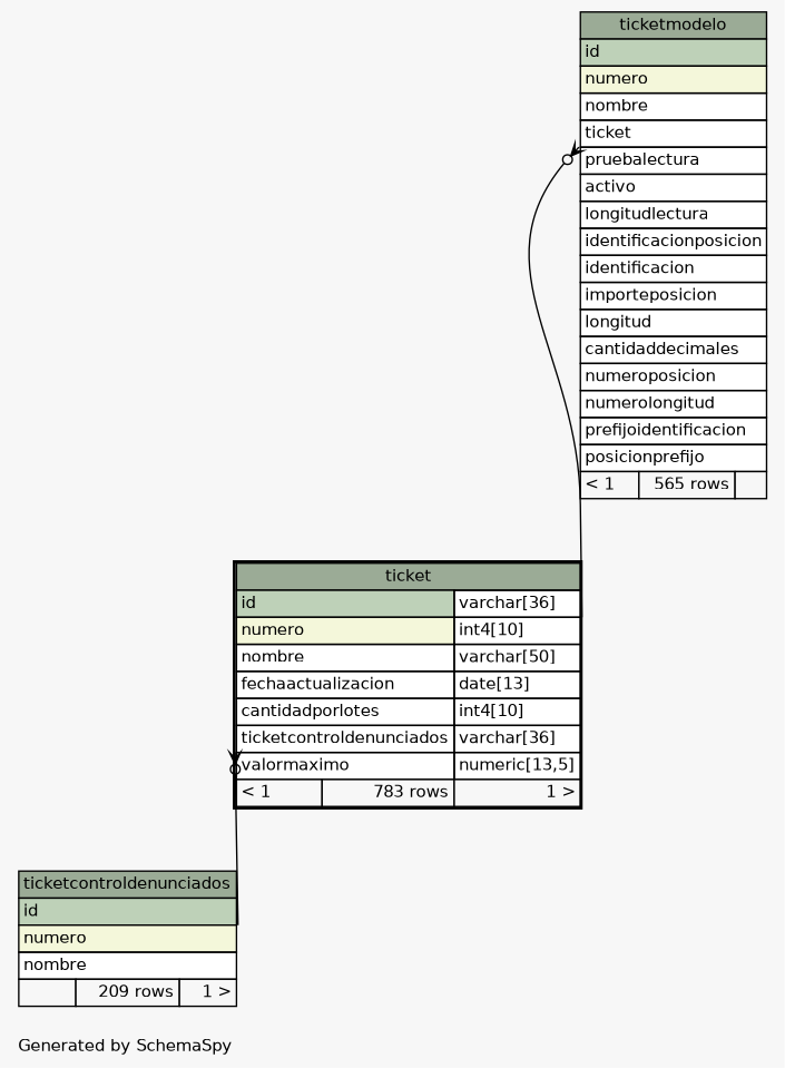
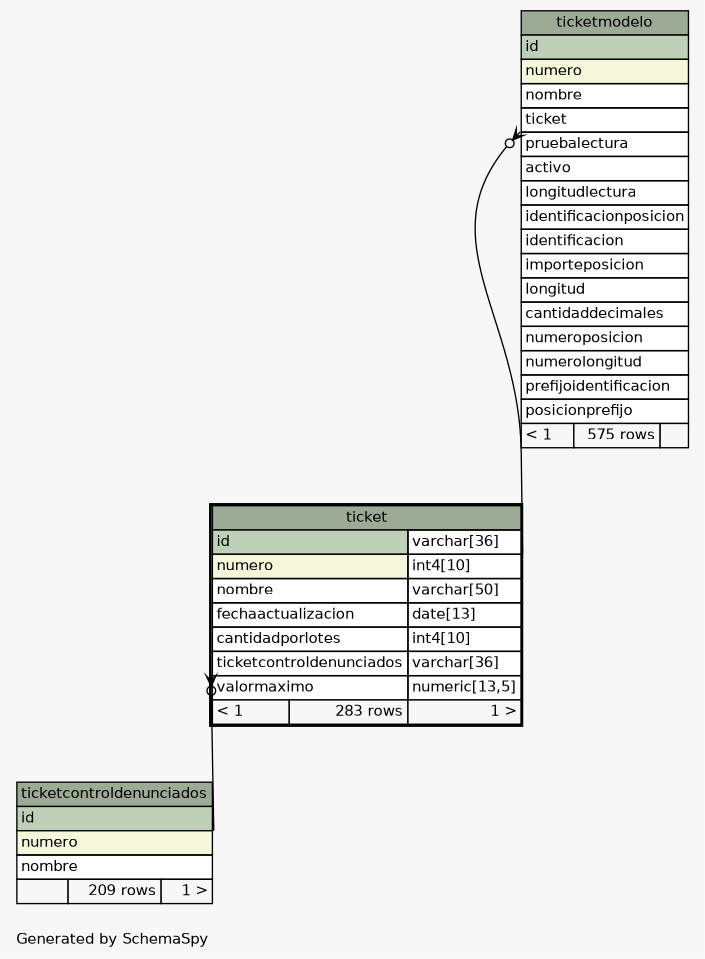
  digraph {
    bgcolor="#f7f7f7"
    fontname=Helvetica
    fontsize=11
    label="\nGenerated by SchemaSpy"
    labeljust=l
    nodesep=0.18
    rankdir=TB
    ranksep=0.46
    node [fontname=Helvetica fontsize=11 shape=plaintext]
    edge [arrowhead=none arrowsize=0.8 arrowtail=crowodot dir=back]
-   n1 [label=<     <TABLE BORDER="2" CELLBORDER="1" CELLSPACING="0" BGCOLOR="#ffffff">       <TR><TD COLSPAN="3" BGCOLOR="#9bab96" ALIGN="CENTER">ticket</TD></TR>       <TR><TD PORT="id" COLSPAN="2" BGCOLOR="#bed1b8" ALIGN="LEFT">id</TD><TD PORT="id.type" ALIGN="LEFT">varchar[36]</TD></TR>       <TR><TD PORT="numero" COLSPAN="2" BGCOLOR="#f4f7da" ALIGN="LEFT">numero</TD><TD PORT="numero.type" ALIGN="LEFT">int4[10]</TD></TR>       <TR><TD PORT="nombre" COLSPAN="2" ALIGN="LEFT">nombre</TD><TD PORT="nombre.type" ALIGN="LEFT">varchar[50]</TD></TR>       <TR><TD PORT="fechaactualizacion" COLSPAN="2" ALIGN="LEFT">fechaactualizacion</TD><TD PORT="fechaactualizacion.type" ALIGN="LEFT">date[13]</TD></TR>       <TR><TD PORT="cantidadporlotes" COLSPAN="2" ALIGN="LEFT">cantidadporlotes</TD><TD PORT="cantidadporlotes.type" ALIGN="LEFT">int4[10]</TD></TR>       <TR><TD PORT="ticketcontroldenunciados" COLSPAN="2" ALIGN="LEFT">ticketcontroldenunciados</TD><TD PORT="ticketcontroldenunciados.type" ALIGN="LEFT">varchar[36]</TD></TR>       <TR><TD PORT="valormaximo" COLSPAN="2" ALIGN="LEFT">valormaximo</TD><TD PORT="valormaximo.type" ALIGN="LEFT">numeric[13,5]</TD></TR>       <TR><TD ALIGN="LEFT" BGCOLOR="#f7f7f7">&lt; 1</TD><TD ALIGN="RIGHT" BGCOLOR="#f7f7f7">783 rows</TD><TD ALIGN="RIGHT" BGCOLOR="#f7f7f7">1 &gt;</TD></TR>     </TABLE>>]
+   n1 [label=<     <TABLE BORDER="2" CELLBORDER="1" CELLSPACING="0" BGCOLOR="#ffffff">       <TR><TD COLSPAN="3" BGCOLOR="#9bab96" ALIGN="CENTER">ticket</TD></TR>       <TR><TD PORT="id" COLSPAN="2" BGCOLOR="#bed1b8" ALIGN="LEFT">id</TD><TD PORT="id.type" ALIGN="LEFT">varchar[36]</TD></TR>       <TR><TD PORT="numero" COLSPAN="2" BGCOLOR="#f4f7da" ALIGN="LEFT">numero</TD><TD PORT="numero.type" ALIGN="LEFT">int4[10]</TD></TR>       <TR><TD PORT="nombre" COLSPAN="2" ALIGN="LEFT">nombre</TD><TD PORT="nombre.type" ALIGN="LEFT">varchar[50]</TD></TR>       <TR><TD PORT="fechaactualizacion" COLSPAN="2" ALIGN="LEFT">fechaactualizacion</TD><TD PORT="fechaactualizacion.type" ALIGN="LEFT">date[13]</TD></TR>       <TR><TD PORT="cantidadporlotes" COLSPAN="2" ALIGN="LEFT">cantidadporlotes</TD><TD PORT="cantidadporlotes.type" ALIGN="LEFT">int4[10]</TD></TR>       <TR><TD PORT="ticketcontroldenunciados" COLSPAN="2" ALIGN="LEFT">ticketcontroldenunciados</TD><TD PORT="ticketcontroldenunciados.type" ALIGN="LEFT">varchar[36]</TD></TR>       <TR><TD PORT="valormaximo" COLSPAN="2" ALIGN="LEFT">valormaximo</TD><TD PORT="valormaximo.type" ALIGN="LEFT">numeric[13,5]</TD></TR>       <TR><TD ALIGN="LEFT" BGCOLOR="#f7f7f7">&lt; 1</TD><TD ALIGN="RIGHT" BGCOLOR="#f7f7f7">283 rows</TD><TD ALIGN="RIGHT" BGCOLOR="#f7f7f7">1 &gt;</TD></TR>     </TABLE>>]
    n2 [label=<     <TABLE BORDER="0" CELLBORDER="1" CELLSPACING="0" BGCOLOR="#ffffff">       <TR><TD COLSPAN="3" BGCOLOR="#9bab96" ALIGN="CENTER">ticketcontroldenunciados</TD></TR>       <TR><TD PORT="id" COLSPAN="3" BGCOLOR="#bed1b8" ALIGN="LEFT">id</TD></TR>       <TR><TD PORT="numero" COLSPAN="3" BGCOLOR="#f4f7da" ALIGN="LEFT">numero</TD></TR>       <TR><TD PORT="nombre" COLSPAN="3" ALIGN="LEFT">nombre</TD></TR>       <TR><TD ALIGN="LEFT" BGCOLOR="#f7f7f7">  </TD><TD ALIGN="RIGHT" BGCOLOR="#f7f7f7">209 rows</TD><TD ALIGN="RIGHT" BGCOLOR="#f7f7f7">1 &gt;</TD></TR>     </TABLE>>]
-   n3 [label=<     <TABLE BORDER="0" CELLBORDER="1" CELLSPACING="0" BGCOLOR="#ffffff">       <TR><TD COLSPAN="3" BGCOLOR="#9bab96" ALIGN="CENTER">ticketmodelo</TD></TR>       <TR><TD PORT="id" COLSPAN="3" BGCOLOR="#bed1b8" ALIGN="LEFT">id</TD></TR>       <TR><TD PORT="numero" COLSPAN="3" BGCOLOR="#f4f7da" ALIGN="LEFT">numero</TD></TR>       <TR><TD PORT="nombre" COLSPAN="3" ALIGN="LEFT">nombre</TD></TR>       <TR><TD PORT="ticket" COLSPAN="3" ALIGN="LEFT">ticket</TD></TR>       <TR><TD PORT="pruebalectura" COLSPAN="3" ALIGN="LEFT">pruebalectura</TD></TR>       <TR><TD PORT="activo" COLSPAN="3" ALIGN="LEFT">activo</TD></TR>       <TR><TD PORT="longitudlectura" COLSPAN="3" ALIGN="LEFT">longitudlectura</TD></TR>       <TR><TD PORT="identificacionposicion" COLSPAN="3" ALIGN="LEFT">identificacionposicion</TD></TR>       <TR><TD PORT="identificacion" COLSPAN="3" ALIGN="LEFT">identificacion</TD></TR>       <TR><TD PORT="importeposicion" COLSPAN="3" ALIGN="LEFT">importeposicion</TD></TR>       <TR><TD PORT="longitud" COLSPAN="3" ALIGN="LEFT">longitud</TD></TR>       <TR><TD PORT="cantidaddecimales" COLSPAN="3" ALIGN="LEFT">cantidaddecimales</TD></TR>       <TR><TD PORT="numeroposicion" COLSPAN="3" ALIGN="LEFT">numeroposicion</TD></TR>       <TR><TD PORT="numerolongitud" COLSPAN="3" ALIGN="LEFT">numerolongitud</TD></TR>       <TR><TD PORT="prefijoidentificacion" COLSPAN="3" ALIGN="LEFT">prefijoidentificacion</TD></TR>       <TR><TD PORT="posicionprefijo" COLSPAN="3" ALIGN="LEFT">posicionprefijo</TD></TR>       <TR><TD ALIGN="LEFT" BGCOLOR="#f7f7f7">&lt; 1</TD><TD ALIGN="RIGHT" BGCOLOR="#f7f7f7">565 rows</TD><TD ALIGN="RIGHT" BGCOLOR="#f7f7f7">  </TD></TR>     </TABLE>>]
+   n3 [label=<     <TABLE BORDER="0" CELLBORDER="1" CELLSPACING="0" BGCOLOR="#ffffff">       <TR><TD COLSPAN="3" BGCOLOR="#9bab96" ALIGN="CENTER">ticketmodelo</TD></TR>       <TR><TD PORT="id" COLSPAN="3" BGCOLOR="#bed1b8" ALIGN="LEFT">id</TD></TR>       <TR><TD PORT="numero" COLSPAN="3" BGCOLOR="#f4f7da" ALIGN="LEFT">numero</TD></TR>       <TR><TD PORT="nombre" COLSPAN="3" ALIGN="LEFT">nombre</TD></TR>       <TR><TD PORT="ticket" COLSPAN="3" ALIGN="LEFT">ticket</TD></TR>       <TR><TD PORT="pruebalectura" COLSPAN="3" ALIGN="LEFT">pruebalectura</TD></TR>       <TR><TD PORT="activo" COLSPAN="3" ALIGN="LEFT">activo</TD></TR>       <TR><TD PORT="longitudlectura" COLSPAN="3" ALIGN="LEFT">longitudlectura</TD></TR>       <TR><TD PORT="identificacionposicion" COLSPAN="3" ALIGN="LEFT">identificacionposicion</TD></TR>       <TR><TD PORT="identificacion" COLSPAN="3" ALIGN="LEFT">identificacion</TD></TR>       <TR><TD PORT="importeposicion" COLSPAN="3" ALIGN="LEFT">importeposicion</TD></TR>       <TR><TD PORT="longitud" COLSPAN="3" ALIGN="LEFT">longitud</TD></TR>       <TR><TD PORT="cantidaddecimales" COLSPAN="3" ALIGN="LEFT">cantidaddecimales</TD></TR>       <TR><TD PORT="numeroposicion" COLSPAN="3" ALIGN="LEFT">numeroposicion</TD></TR>       <TR><TD PORT="numerolongitud" COLSPAN="3" ALIGN="LEFT">numerolongitud</TD></TR>       <TR><TD PORT="prefijoidentificacion" COLSPAN="3" ALIGN="LEFT">prefijoidentificacion</TD></TR>       <TR><TD PORT="posicionprefijo" COLSPAN="3" ALIGN="LEFT">posicionprefijo</TD></TR>       <TR><TD ALIGN="LEFT" BGCOLOR="#f7f7f7">&lt; 1</TD><TD ALIGN="RIGHT" BGCOLOR="#f7f7f7">575 rows</TD><TD ALIGN="RIGHT" BGCOLOR="#f7f7f7">  </TD></TR>     </TABLE>>]
    n1 -> n2 [headport="id:se" tailport="ticketcontroldenunciados:sw"]
    n3 -> n1 [headport="id.type:se" tailport="ticket:sw"]
  }
